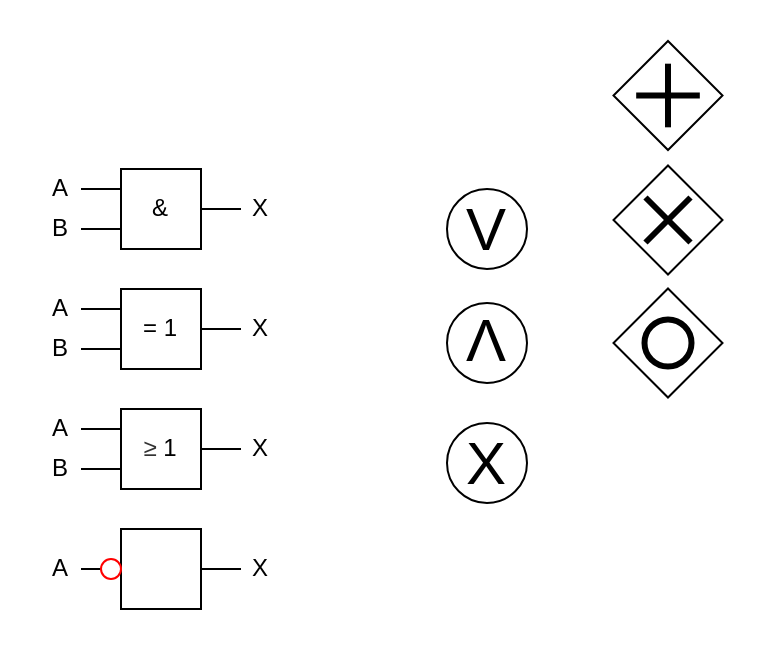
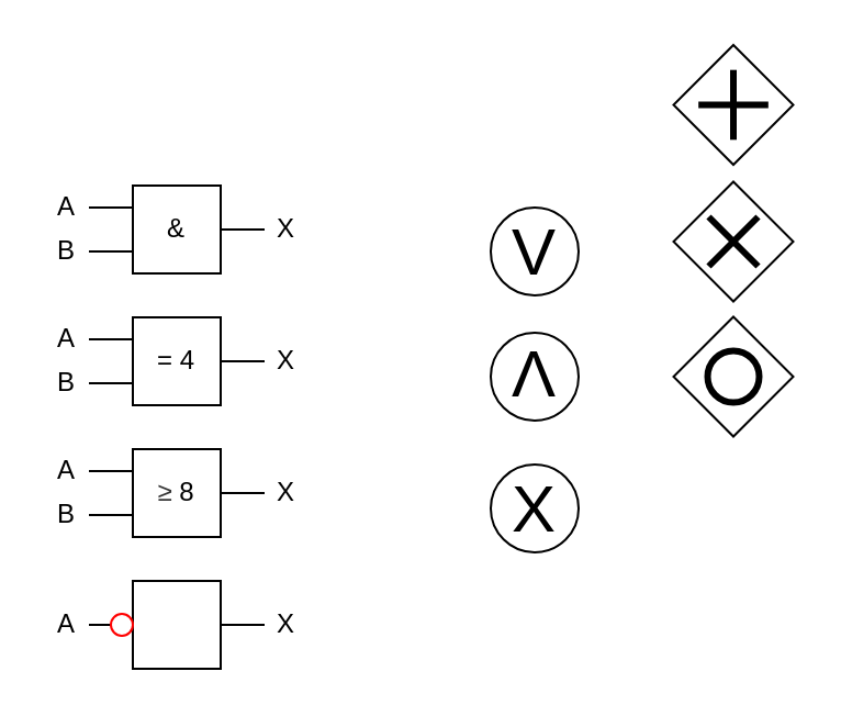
  <mxCell id="0" />
  <mxCell id="1" parent="0" />
  <mxCell id="2" value="" style="rhombus;whiteSpace=wrap;html=1;" vertex="1" parent="1"><mxGeometry x="306.25" y="82.25" width="54.5" height="54.5" as="geometry" /></mxCell>
  <mxCell id="3" style="edgeStyle=none;html=1;exitX=0;exitY=0.25;exitDx=0;exitDy=0;entryX=1;entryY=0.5;entryDx=0;entryDy=0;endArrow=none;endFill=0;" parent="1" source="4" target="5" edge="1"><mxGeometry relative="1" as="geometry" /></mxCell>
  <mxCell id="4" value="&amp;amp;" style="rounded=0;whiteSpace=wrap;html=1;" parent="1" vertex="1"><mxGeometry x="60" y="84" width="40" height="40" as="geometry" /></mxCell>
  <mxCell id="5" value="A" style="text;html=1;strokeColor=none;fillColor=none;align=center;verticalAlign=middle;whiteSpace=wrap;rounded=0;" parent="1" vertex="1"><mxGeometry x="20" y="84" width="20" height="20" as="geometry" /></mxCell>
  <mxCell id="6" value="B" style="text;html=1;strokeColor=none;fillColor=none;align=center;verticalAlign=middle;whiteSpace=wrap;rounded=0;" parent="1" vertex="1"><mxGeometry x="20" y="104" width="20" height="20" as="geometry" /></mxCell>
  <mxCell id="7" style="edgeStyle=none;html=1;exitX=0;exitY=0.75;exitDx=0;exitDy=0;entryX=1;entryY=0.5;entryDx=0;entryDy=0;endArrow=none;endFill=0;" parent="1" source="4" target="6" edge="1"><mxGeometry relative="1" as="geometry"><mxPoint x="70" y="104" as="sourcePoint" /><mxPoint x="50" y="104" as="targetPoint" /></mxGeometry></mxCell>
  <mxCell id="8" value="X" style="text;html=1;strokeColor=none;fillColor=none;align=center;verticalAlign=middle;whiteSpace=wrap;rounded=0;" parent="1" vertex="1"><mxGeometry x="120" y="94" width="20" height="20" as="geometry" /></mxCell>
  <mxCell id="9" style="edgeStyle=none;html=1;exitX=0;exitY=0.5;exitDx=0;exitDy=0;endArrow=none;endFill=0;" parent="1" source="8" edge="1"><mxGeometry relative="1" as="geometry"><mxPoint x="70" y="124" as="sourcePoint" /><mxPoint x="100" y="104" as="targetPoint" /></mxGeometry></mxCell>
  <mxCell id="10" style="edgeStyle=none;html=1;exitX=0;exitY=0.25;exitDx=0;exitDy=0;entryX=1;entryY=0.5;entryDx=0;entryDy=0;endArrow=none;endFill=0;" parent="1" source="11" target="12" edge="1"><mxGeometry relative="1" as="geometry" /></mxCell>
- <mxCell id="11" value="= 1" style="rounded=0;whiteSpace=wrap;html=1;" parent="1" vertex="1"><mxGeometry x="60" y="144" width="40" height="40" as="geometry" /></mxCell>
+ <mxCell id="11" value="= 4" style="rounded=0;whiteSpace=wrap;html=1;" parent="1" vertex="1"><mxGeometry x="60" y="144" width="40" height="40" as="geometry" /></mxCell>
  <mxCell id="12" value="A" style="text;html=1;strokeColor=none;fillColor=none;align=center;verticalAlign=middle;whiteSpace=wrap;rounded=0;" parent="1" vertex="1"><mxGeometry x="20" y="144" width="20" height="20" as="geometry" /></mxCell>
  <mxCell id="13" value="B" style="text;html=1;strokeColor=none;fillColor=none;align=center;verticalAlign=middle;whiteSpace=wrap;rounded=0;" parent="1" vertex="1"><mxGeometry x="20" y="164" width="20" height="20" as="geometry" /></mxCell>
  <mxCell id="14" style="edgeStyle=none;html=1;exitX=0;exitY=0.75;exitDx=0;exitDy=0;entryX=1;entryY=0.5;entryDx=0;entryDy=0;endArrow=none;endFill=0;" parent="1" source="11" target="13" edge="1"><mxGeometry relative="1" as="geometry"><mxPoint x="70" y="164" as="sourcePoint" /><mxPoint x="50" y="164" as="targetPoint" /></mxGeometry></mxCell>
  <mxCell id="15" value="X" style="text;html=1;strokeColor=none;fillColor=none;align=center;verticalAlign=middle;whiteSpace=wrap;rounded=0;" parent="1" vertex="1"><mxGeometry x="120" y="154" width="20" height="20" as="geometry" /></mxCell>
  <mxCell id="16" style="edgeStyle=none;html=1;exitX=0;exitY=0.5;exitDx=0;exitDy=0;endArrow=none;endFill=0;" parent="1" source="15" edge="1"><mxGeometry relative="1" as="geometry"><mxPoint x="70" y="184" as="sourcePoint" /><mxPoint x="100" y="164" as="targetPoint" /></mxGeometry></mxCell>
  <mxCell id="17" style="edgeStyle=none;html=1;exitX=0;exitY=0.25;exitDx=0;exitDy=0;entryX=1;entryY=0.5;entryDx=0;entryDy=0;endArrow=none;endFill=0;" parent="1" source="18" target="19" edge="1"><mxGeometry relative="1" as="geometry" /></mxCell>
- <mxCell id="18" value="&lt;span style=&quot;color: rgb(51, 51, 51); text-align: left; background-color: rgb(255, 255, 255);&quot;&gt;&lt;font style=&quot;font-size: 12px;&quot;&gt;≥&lt;/font&gt;&lt;/span&gt;&amp;nbsp;1" style="rounded=0;whiteSpace=wrap;html=1;fontFamily=Helvetica;" parent="1" vertex="1"><mxGeometry x="60" y="204" width="40" height="40" as="geometry" /></mxCell>
+ <mxCell id="18" value="&lt;span style=&quot;color: rgb(51, 51, 51); text-align: left; background-color: rgb(255, 255, 255);&quot;&gt;&lt;font style=&quot;font-size: 12px;&quot;&gt;≥&lt;/font&gt;&lt;/span&gt;&amp;nbsp;8" style="rounded=0;whiteSpace=wrap;html=1;fontFamily=Helvetica;" parent="1" vertex="1"><mxGeometry x="60" y="204" width="40" height="40" as="geometry" /></mxCell>
  <mxCell id="19" value="A" style="text;html=1;strokeColor=none;fillColor=none;align=center;verticalAlign=middle;whiteSpace=wrap;rounded=0;" parent="1" vertex="1"><mxGeometry x="20" y="204" width="20" height="20" as="geometry" /></mxCell>
  <mxCell id="20" value="B" style="text;html=1;strokeColor=none;fillColor=none;align=center;verticalAlign=middle;whiteSpace=wrap;rounded=0;" parent="1" vertex="1"><mxGeometry x="20" y="224" width="20" height="20" as="geometry" /></mxCell>
  <mxCell id="21" style="edgeStyle=none;html=1;exitX=0;exitY=0.75;exitDx=0;exitDy=0;entryX=1;entryY=0.5;entryDx=0;entryDy=0;endArrow=none;endFill=0;" parent="1" source="18" target="20" edge="1"><mxGeometry relative="1" as="geometry"><mxPoint x="70" y="224" as="sourcePoint" /><mxPoint x="50" y="224" as="targetPoint" /></mxGeometry></mxCell>
  <mxCell id="22" value="X" style="text;html=1;strokeColor=none;fillColor=none;align=center;verticalAlign=middle;whiteSpace=wrap;rounded=0;" parent="1" vertex="1"><mxGeometry x="120" y="214" width="20" height="20" as="geometry" /></mxCell>
  <mxCell id="23" style="edgeStyle=none;html=1;exitX=0;exitY=0.5;exitDx=0;exitDy=0;endArrow=none;endFill=0;" parent="1" source="22" edge="1"><mxGeometry relative="1" as="geometry"><mxPoint x="70" y="244" as="sourcePoint" /><mxPoint x="100" y="224" as="targetPoint" /></mxGeometry></mxCell>
  <mxCell id="24" style="edgeStyle=none;html=1;exitX=0;exitY=0.5;exitDx=0;exitDy=0;entryX=1;entryY=0.5;entryDx=0;entryDy=0;endArrow=none;endFill=0;startArrow=none;" parent="1" source="30" target="26" edge="1"><mxGeometry relative="1" as="geometry" /></mxCell>
  <mxCell id="25" value="" style="rounded=0;whiteSpace=wrap;html=1;fontFamily=Helvetica;" parent="1" vertex="1"><mxGeometry x="60" y="264" width="40" height="40" as="geometry" /></mxCell>
  <mxCell id="26" value="A" style="text;html=1;strokeColor=none;fillColor=none;align=center;verticalAlign=middle;whiteSpace=wrap;rounded=0;" parent="1" vertex="1"><mxGeometry x="20" y="274" width="20" height="20" as="geometry" /></mxCell>
  <mxCell id="27" value="X" style="text;html=1;strokeColor=none;fillColor=none;align=center;verticalAlign=middle;whiteSpace=wrap;rounded=0;" parent="1" vertex="1"><mxGeometry x="120" y="274" width="20" height="20" as="geometry" /></mxCell>
  <mxCell id="28" style="edgeStyle=none;html=1;exitX=0;exitY=0.5;exitDx=0;exitDy=0;endArrow=none;endFill=0;" parent="1" source="27" edge="1"><mxGeometry relative="1" as="geometry"><mxPoint x="70" y="304" as="sourcePoint" /><mxPoint x="100" y="284" as="targetPoint" /></mxGeometry></mxCell>
  <mxCell id="29" value="" style="edgeStyle=none;html=1;exitX=0;exitY=0.5;exitDx=0;exitDy=0;entryX=1;entryY=0.5;entryDx=0;entryDy=0;endArrow=none;endFill=0;" parent="1" source="25" target="30" edge="1"><mxGeometry relative="1" as="geometry"><mxPoint x="60" y="284" as="sourcePoint" /><mxPoint x="40" y="284" as="targetPoint" /></mxGeometry></mxCell>
  <mxCell id="30" value="" style="ellipse;whiteSpace=wrap;html=1;aspect=fixed;fontFamily=Helvetica;fontSize=12;labelBorderColor=none;fontColor=#CC0000;strokeColor=#FF0000;" parent="1" vertex="1"><mxGeometry x="50" y="279" width="10" height="10" as="geometry" /></mxCell>
  <mxCell id="31" value="V" style="ellipse;whiteSpace=wrap;html=1;aspect=fixed;fontSize=30;" parent="1" vertex="1"><mxGeometry x="223" y="94" width="40" height="40" as="geometry" /></mxCell>
  <mxCell id="32" value="V" style="ellipse;whiteSpace=wrap;html=1;aspect=fixed;fontSize=30;rotation=-180;" parent="1" vertex="1"><mxGeometry x="223" y="151" width="40" height="40" as="geometry" /></mxCell>
  <mxCell id="33" value="X" style="ellipse;whiteSpace=wrap;html=1;aspect=fixed;fontSize=30;" parent="1" vertex="1"><mxGeometry x="223" y="211" width="40" height="40" as="geometry" /></mxCell>
  <mxCell id="34" value="" style="rhombus;whiteSpace=wrap;html=1;strokeColor=none;" vertex="1" parent="1"><mxGeometry x="311" y="87" width="45" height="45" as="geometry" /></mxCell>
  <mxCell id="35" value="" style="endArrow=none;html=1;entryX=1;entryY=0;entryDx=0;entryDy=0;exitX=0;exitY=1;exitDx=0;exitDy=0;strokeWidth=3;" edge="1" parent="1" source="34" target="34"><mxGeometry width="50" height="50" relative="1" as="geometry"><mxPoint x="286" y="166" as="sourcePoint" /><mxPoint x="302" y="147" as="targetPoint" /></mxGeometry></mxCell>
  <mxCell id="36" value="" style="endArrow=none;html=1;entryX=0;entryY=0;entryDx=0;entryDy=0;exitX=1;exitY=1;exitDx=0;exitDy=0;strokeWidth=3;" edge="1" parent="1" source="34" target="34"><mxGeometry width="50" height="50" relative="1" as="geometry"><mxPoint x="288" y="150" as="sourcePoint" /><mxPoint x="300" y="165" as="targetPoint" /></mxGeometry></mxCell>
  <mxCell id="37" value="" style="rhombus;whiteSpace=wrap;html=1;" vertex="1" parent="1"><mxGeometry x="306.25" y="143.75" width="54.5" height="54.5" as="geometry" /></mxCell>
  <mxCell id="38" value="" style="ellipse;whiteSpace=wrap;html=1;aspect=fixed;strokeWidth=3;" vertex="1" parent="1"><mxGeometry x="321.75" y="159.25" width="23.5" height="23.5" as="geometry" /></mxCell>
  <mxCell id="39" value="" style="rhombus;whiteSpace=wrap;html=1;strokeColor=none;rotation=45;" vertex="1" parent="1"><mxGeometry x="311" y="24.75" width="45" height="45" as="geometry" /></mxCell>
  <mxCell id="40" value="" style="endArrow=none;html=1;entryX=1;entryY=0;entryDx=0;entryDy=0;exitX=0;exitY=1;exitDx=0;exitDy=0;strokeWidth=3;" edge="1" parent="1" source="39" target="39"><mxGeometry width="50" height="50" relative="1" as="geometry"><mxPoint x="286" y="103.75" as="sourcePoint" /><mxPoint x="302" y="84.75" as="targetPoint" /></mxGeometry></mxCell>
  <mxCell id="41" value="" style="endArrow=none;html=1;entryX=0;entryY=0;entryDx=0;entryDy=0;exitX=1;exitY=1;exitDx=0;exitDy=0;strokeWidth=3;" edge="1" parent="1" source="39" target="39"><mxGeometry width="50" height="50" relative="1" as="geometry"><mxPoint x="288" y="87.75" as="sourcePoint" /><mxPoint x="300" y="102.75" as="targetPoint" /></mxGeometry></mxCell>
  <mxCell id="42" value="" style="rhombus;whiteSpace=wrap;html=1;fillColor=none;" vertex="1" parent="1"><mxGeometry x="306.25" y="20" width="54.5" height="54.5" as="geometry" /></mxCell>
